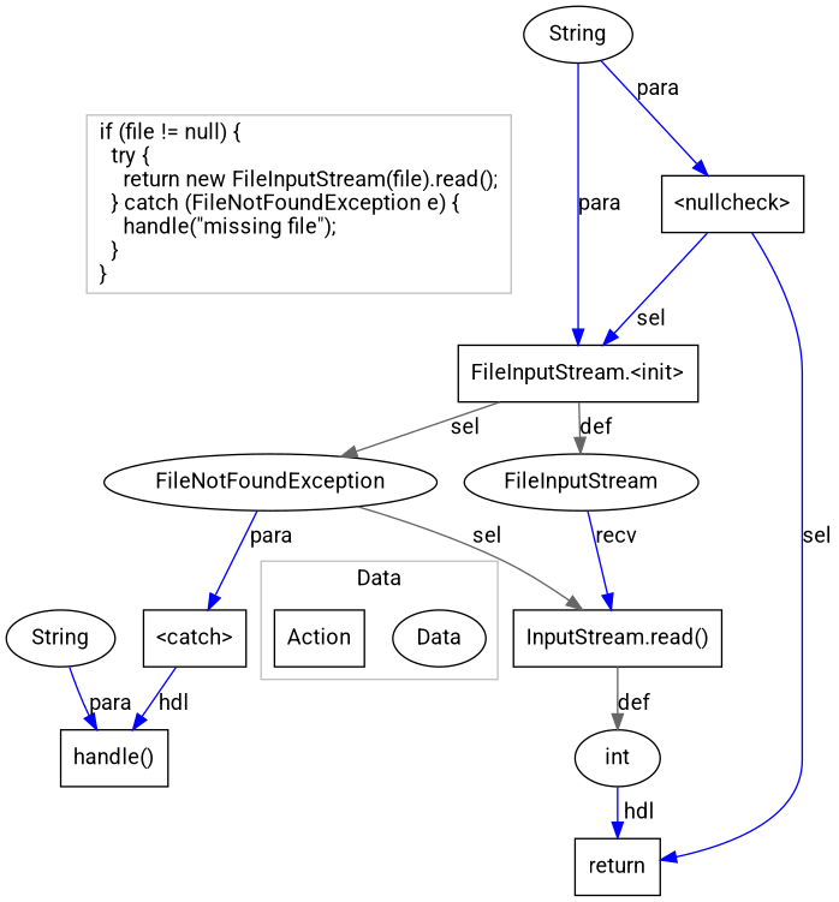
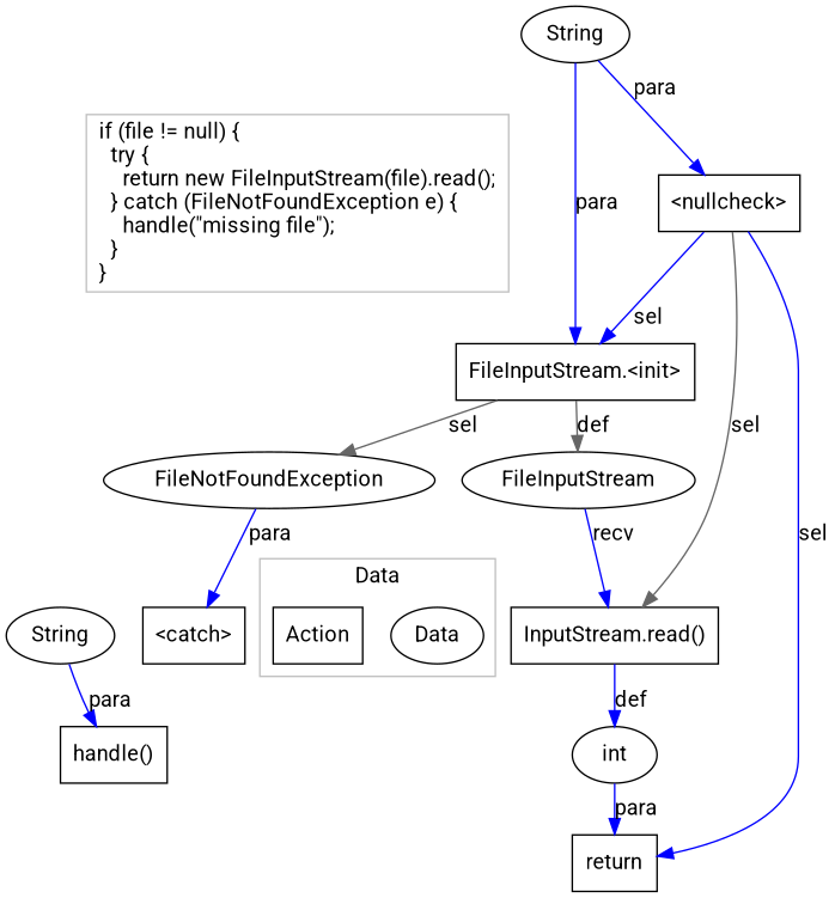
  digraph {
    fontname=Roboto
    node [fontname=Roboto shape=box]
    edge [fontname=Roboto color=blue]
    n1 [label=Data shape=ellipse]
    n2 [label=Action]
    n3 [label=return]
    n4 [color=grey label="if (file != null) {\l  try {\l    return new FileInputStream(file).read();\l  } catch (FileNotFoundException e) {\l    handle(\"missing file\");\l  }\l}\l"]
    n5 [label=FileNotFoundException shape=ellipse]
    n6 [label="<catch>"]
    n7 [label="<nullcheck>"]
    n8 [label="FileInputStream.<init>"]
    n9 [label="InputStream.read()"]
    n10 [label=FileInputStream shape=ellipse]
    n11 [label=int shape=ellipse]
    n12 [label="handle()"]
    n13 [label=String shape=ellipse]
    n14 [label=String shape=ellipse]
    subgraph cluster_1 {
      color=grey
      label=Data
      nodesep=0.01
      ranksep=0.01
      subgraph sub_2 {
        color=grey
        label=Legend
        nodesep=0.01
        rank=same
        ranksep=0.01
        n1
        n2
      }
    }
    n1 -> n3 [style=invis color=""]
    n4 -> n5 [style=invis color=""]
    n5 -> n1 [style=invis color=""]
    n5 -> n6 [label=para]
-   n6 -> n12 [label=hdl]
    n7 -> n3 [label=sel]
    n7 -> n8 [label=sel]
-   n5 -> n9 [color=gray40 label=sel]
+   n7 -> n9 [color=gray40 label=sel]
    n8 -> n5 [color=gray40 label=sel]
    n8 -> n10 [color=gray40 label=def]
-   n9 -> n11 [color=gray40 label=def]
+   n9 -> n11 [label=def]
    n10 -> n9 [label=recv]
-   n11 -> n3 [label=hdl]
+   n11 -> n3 [label=para]
    n13 -> n12 [label=para]
    n14 -> n4 [style=invis color=""]
    n14 -> n7 [label=para]
    n14 -> n8 [label=para]
  }
